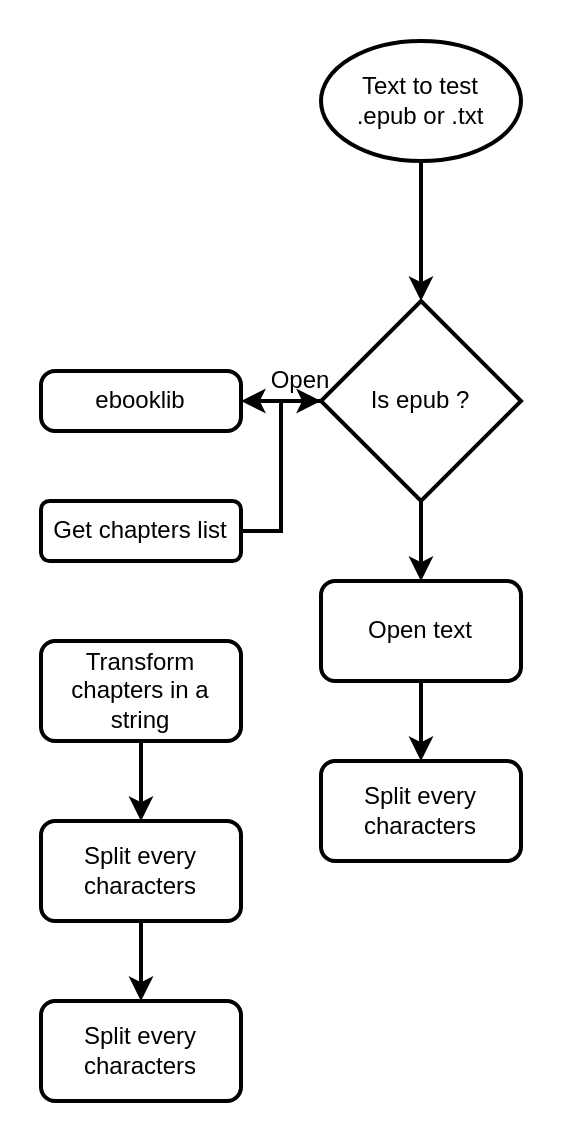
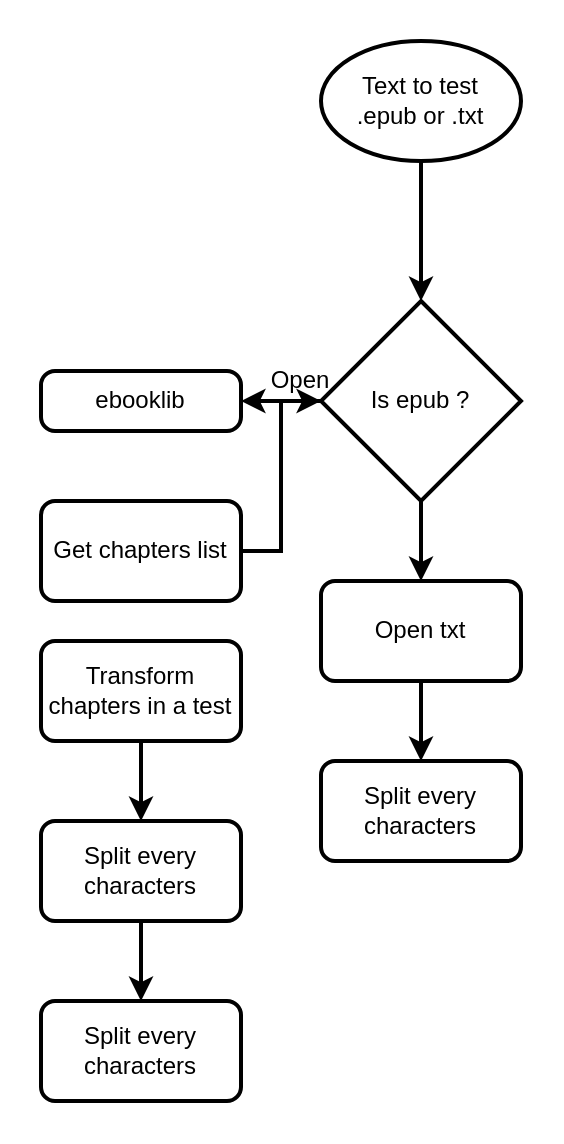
  <mxCell id="0" />
  <mxCell id="1" parent="0" />
  <mxCell id="2" value="" style="edgeStyle=orthogonalEdgeStyle;rounded=0;orthogonalLoop=1;jettySize=auto;html=1;strokeWidth=2;" edge="1" parent="1" source="3"><mxGeometry relative="1" as="geometry"><mxPoint x="210" y="150" as="targetPoint" /></mxGeometry></mxCell>
  <mxCell id="3" value="Text to test&lt;br&gt;.epub or .txt" style="strokeWidth=2;html=1;shape=mxgraph.flowchart.start_1;whiteSpace=wrap;" vertex="1" parent="1"><mxGeometry x="160" y="20" width="100" height="60" as="geometry" /></mxCell>
  <mxCell id="4" value="Is epub ?" style="strokeWidth=2;html=1;shape=mxgraph.flowchart.decision;whiteSpace=wrap;" vertex="1" parent="1"><mxGeometry x="160" y="150" width="100" height="100" as="geometry" /></mxCell>
  <mxCell id="5" value="" style="endArrow=classic;html=1;strokeWidth=2;exitX=0;exitY=0.5;exitDx=0;exitDy=0;exitPerimeter=0;" edge="1" parent="1" source="4"><mxGeometry width="50" height="50" relative="1" as="geometry"><mxPoint x="240" y="160" as="sourcePoint" /><mxPoint x="120" y="200" as="targetPoint" /></mxGeometry></mxCell>
  <mxCell id="6" value="" style="endArrow=classic;html=1;strokeWidth=2;exitX=0.5;exitY=1;exitDx=0;exitDy=0;exitPerimeter=0;" edge="1" parent="1" source="4"><mxGeometry width="50" height="50" relative="1" as="geometry"><mxPoint x="190" y="330" as="sourcePoint" /><mxPoint x="210" y="290" as="targetPoint" /></mxGeometry></mxCell>
  <mxCell id="7" value="Open" style="text;html=1;strokeColor=none;fillColor=none;align=center;verticalAlign=middle;whiteSpace=wrap;rounded=0;" vertex="1" parent="1"><mxGeometry x="130" y="180" width="40" height="20" as="geometry" /></mxCell>
  <mxCell id="8" value="ebooklib" style="rounded=1;whiteSpace=wrap;html=1;absoluteArcSize=1;arcSize=14;strokeWidth=2;" vertex="1" parent="1"><mxGeometry x="20" y="185" width="100" height="30" as="geometry" /></mxCell>
  <mxCell id="9" value="" style="edgeStyle=orthogonalEdgeStyle;rounded=0;orthogonalLoop=1;jettySize=auto;html=1;strokeWidth=2;" edge="1" parent="1" source="10" target="4"><mxGeometry relative="1" as="geometry" /></mxCell>
- <mxCell id="10" value="Get chapters list" style="whiteSpace=wrap;html=1;rounded=1;strokeWidth=2;arcSize=14;" vertex="1" parent="1"><mxGeometry x="20" y="250" width="100" height="30" as="geometry" /></mxCell>
+ <mxCell id="10" value="Get chapters list" style="whiteSpace=wrap;html=1;rounded=1;strokeWidth=2;arcSize=14;" vertex="1" parent="1"><mxGeometry x="20" y="250" width="100" height="50" as="geometry" /></mxCell>
  <mxCell id="11" value="" style="edgeStyle=orthogonalEdgeStyle;rounded=0;orthogonalLoop=1;jettySize=auto;html=1;strokeWidth=2;" edge="1" parent="1" source="12" target="14"><mxGeometry relative="1" as="geometry" /></mxCell>
- <mxCell id="12" value="Transform chapters in a string" style="whiteSpace=wrap;html=1;rounded=1;strokeWidth=2;arcSize=14;" vertex="1" parent="1"><mxGeometry x="20" y="320" width="100" height="50" as="geometry" /></mxCell>
+ <mxCell id="12" value="Transform chapters in a test" style="whiteSpace=wrap;html=1;rounded=1;strokeWidth=2;arcSize=14;" vertex="1" parent="1"><mxGeometry x="20" y="320" width="100" height="50" as="geometry" /></mxCell>
  <mxCell id="13" value="" style="edgeStyle=orthogonalEdgeStyle;rounded=0;orthogonalLoop=1;jettySize=auto;html=1;strokeWidth=2;" edge="1" parent="1" source="14" target="15"><mxGeometry relative="1" as="geometry" /></mxCell>
  <mxCell id="14" value="Split every characters" style="whiteSpace=wrap;html=1;rounded=1;strokeWidth=2;arcSize=14;" vertex="1" parent="1"><mxGeometry x="20" y="410" width="100" height="50" as="geometry" /></mxCell>
  <mxCell id="15" value="Split every characters" style="whiteSpace=wrap;html=1;rounded=1;strokeWidth=2;arcSize=14;" vertex="1" parent="1"><mxGeometry x="20" y="500" width="100" height="50" as="geometry" /></mxCell>
  <mxCell id="16" value="" style="edgeStyle=orthogonalEdgeStyle;rounded=0;orthogonalLoop=1;jettySize=auto;html=1;strokeWidth=2;" edge="1" parent="1" source="17" target="18"><mxGeometry relative="1" as="geometry" /></mxCell>
- <mxCell id="17" value="Open text" style="whiteSpace=wrap;html=1;rounded=1;strokeWidth=2;arcSize=14;" vertex="1" parent="1"><mxGeometry x="160" y="290" width="100" height="50" as="geometry" /></mxCell>
+ <mxCell id="17" value="Open txt" style="whiteSpace=wrap;html=1;rounded=1;strokeWidth=2;arcSize=14;" vertex="1" parent="1"><mxGeometry x="160" y="290" width="100" height="50" as="geometry" /></mxCell>
  <mxCell id="18" value="Split every characters" style="whiteSpace=wrap;html=1;rounded=1;strokeWidth=2;arcSize=14;" vertex="1" parent="1"><mxGeometry x="160" y="380" width="100" height="50" as="geometry" /></mxCell>
